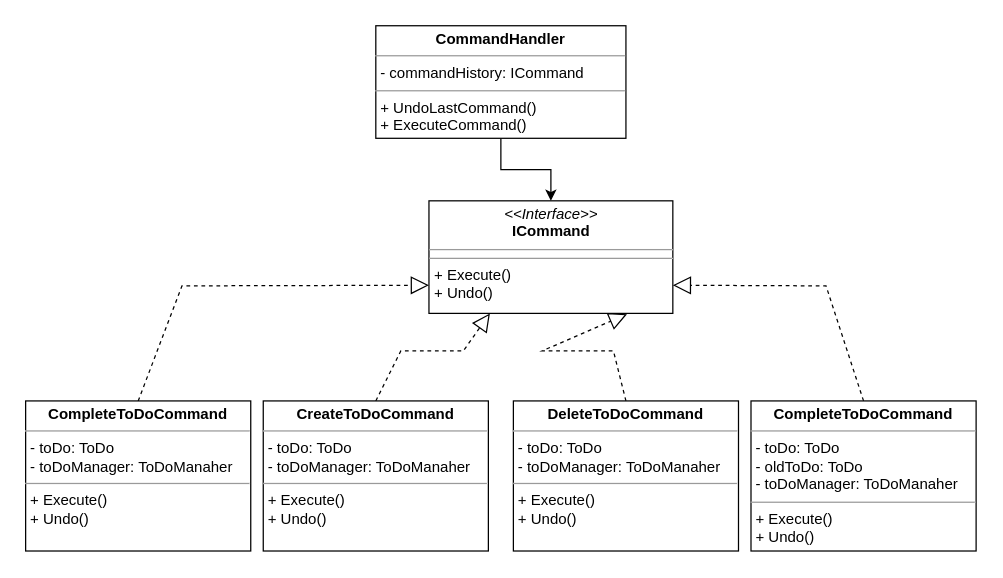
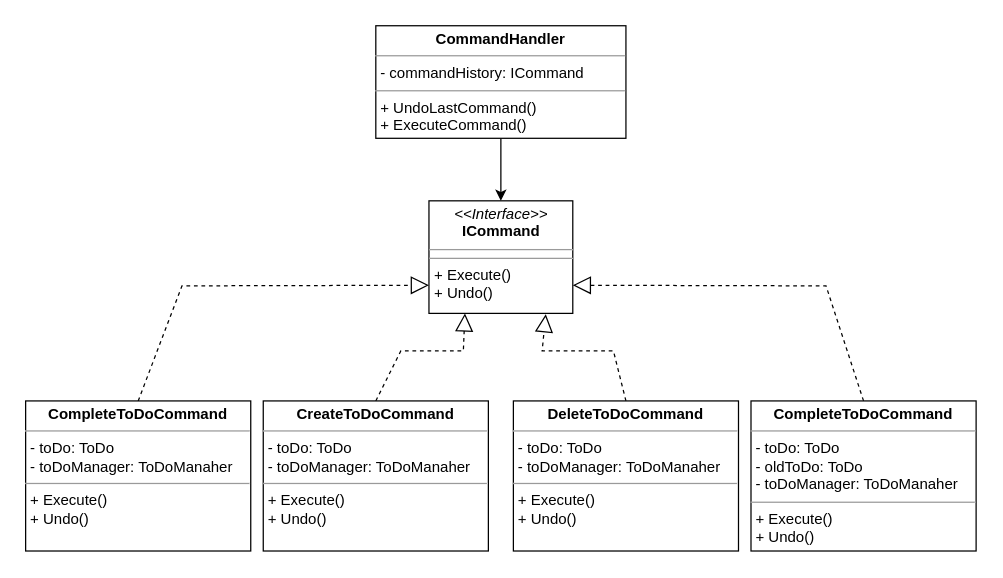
  <mxCell id="0" />
  <mxCell id="1" parent="0" />
  <mxCell id="2" value="" style="endArrow=block;dashed=1;endFill=0;endSize=12;html=1;rounded=0;exitX=0.5;exitY=0;exitDx=0;exitDy=0;entryX=0.25;entryY=1;entryDx=0;entryDy=0;" edge="1" parent="1" source="12" target="4"><mxGeometry width="160" relative="1" as="geometry"><mxPoint x="320" y="320" as="sourcePoint" /><mxPoint x="380" y="240" as="targetPoint" /><Array as="points"><mxPoint x="320" y="280" /><mxPoint x="370" y="280" /></Array></mxGeometry></mxCell>
  <mxCell id="3" value="" style="endArrow=block;dashed=1;endFill=0;endSize=12;html=1;rounded=0;entryX=0.812;entryY=1.007;entryDx=0;entryDy=0;entryPerimeter=0;exitX=0.5;exitY=0;exitDx=0;exitDy=0;" edge="1" parent="1" source="11" target="4"><mxGeometry width="160" relative="1" as="geometry"><mxPoint x="500" y="430" as="sourcePoint" /><mxPoint x="443.82" y="209.85" as="targetPoint" /><Array as="points"><mxPoint x="490" y="280" /><mxPoint x="433" y="280" /></Array></mxGeometry></mxCell>
- <mxCell id="4" value="&lt;p style=&quot;margin:0px;margin-top:4px;text-align:center;&quot;&gt;&lt;i&gt;&amp;lt;&amp;lt;Interface&amp;gt;&amp;gt;&lt;/i&gt;&lt;br&gt;&lt;b&gt;ICommand&lt;/b&gt;&lt;br&gt;&lt;/p&gt;&lt;hr size=&quot;1&quot;&gt;&lt;hr size=&quot;1&quot;&gt;&lt;p style=&quot;margin:0px;margin-left:4px;&quot;&gt;+ Execute()&lt;br&gt;+ Undo()&lt;/p&gt;" style="verticalAlign=top;align=left;overflow=fill;fontSize=12;fontFamily=Helvetica;html=1;whiteSpace=wrap;" vertex="1" parent="1"><mxGeometry x="342.5" y="160" width="195" height="90" as="geometry" /></mxCell>
+ <mxCell id="4" value="&lt;p style=&quot;margin:0px;margin-top:4px;text-align:center;&quot;&gt;&lt;i&gt;&amp;lt;&amp;lt;Interface&amp;gt;&amp;gt;&lt;/i&gt;&lt;br&gt;&lt;b&gt;ICommand&lt;/b&gt;&lt;br&gt;&lt;/p&gt;&lt;hr size=&quot;1&quot;&gt;&lt;hr size=&quot;1&quot;&gt;&lt;p style=&quot;margin:0px;margin-left:4px;&quot;&gt;+ Execute()&lt;br&gt;+ Undo()&lt;/p&gt;" style="verticalAlign=top;align=left;overflow=fill;fontSize=12;fontFamily=Helvetica;html=1;whiteSpace=wrap;" vertex="1" parent="1"><mxGeometry x="342.5" y="160" width="115" height="90" as="geometry" /></mxCell>
  <mxCell id="5" value="" style="endArrow=block;dashed=1;endFill=0;endSize=12;html=1;rounded=0;exitX=0.5;exitY=0;exitDx=0;exitDy=0;entryX=0;entryY=0.75;entryDx=0;entryDy=0;" edge="1" parent="1" source="9" target="4"><mxGeometry width="160" relative="1" as="geometry"><mxPoint x="145" y="320" as="sourcePoint" /><mxPoint x="201" y="190" as="targetPoint" /><Array as="points"><mxPoint x="145" y="228" /></Array></mxGeometry></mxCell>
  <mxCell id="6" value="" style="endArrow=block;dashed=1;endFill=0;endSize=12;html=1;rounded=0;exitX=0.5;exitY=0;exitDx=0;exitDy=0;entryX=1;entryY=0.75;entryDx=0;entryDy=0;" edge="1" parent="1" source="10" target="4"><mxGeometry width="160" relative="1" as="geometry"><mxPoint x="660" y="320" as="sourcePoint" /><mxPoint x="838" y="200" as="targetPoint" /><Array as="points"><mxPoint x="660" y="228" /></Array></mxGeometry></mxCell>
  <mxCell id="7" style="edgeStyle=orthogonalEdgeStyle;rounded=0;orthogonalLoop=1;jettySize=auto;html=1;exitX=0.5;exitY=1;exitDx=0;exitDy=0;" edge="1" parent="1" source="8" target="4"><mxGeometry relative="1" as="geometry" /></mxCell>
  <mxCell id="8" value="&lt;p style=&quot;margin:0px;margin-top:4px;text-align:center;&quot;&gt;&lt;b&gt;CommandHandler&lt;/b&gt;&lt;/p&gt;&lt;hr size=&quot;1&quot;&gt;&lt;p style=&quot;margin:0px;margin-left:4px;&quot;&gt;- commandHistory: ICommand&lt;/p&gt;&lt;hr size=&quot;1&quot;&gt;&lt;p style=&quot;margin:0px;margin-left:4px;&quot;&gt;+ UndoLastCommand()&lt;br&gt;+ ExecuteCommand()&lt;/p&gt;" style="verticalAlign=top;align=left;overflow=fill;fontSize=12;fontFamily=Helvetica;html=1;whiteSpace=wrap;" vertex="1" parent="1"><mxGeometry x="300" y="20" width="200" height="90" as="geometry" /></mxCell>
  <mxCell id="9" value="&lt;p style=&quot;margin:0px;margin-top:4px;text-align:center;&quot;&gt;&lt;b&gt;CompleteToDoCommand&lt;/b&gt;&lt;/p&gt;&lt;hr size=&quot;1&quot;&gt;&lt;p style=&quot;margin:0px;margin-left:4px;&quot;&gt;- toDo: ToDo&lt;/p&gt;&lt;p style=&quot;margin:0px;margin-left:4px;&quot;&gt;- toDoManager: ToDoManaher&lt;br&gt;&lt;/p&gt;&lt;hr size=&quot;1&quot;&gt;&lt;p style=&quot;margin:0px;margin-left:4px;&quot;&gt;+ Execute()&lt;br&gt;+ Undo()&lt;/p&gt;" style="verticalAlign=top;align=left;overflow=fill;fontSize=12;fontFamily=Helvetica;html=1;whiteSpace=wrap;" vertex="1" parent="1"><mxGeometry x="20" y="320" width="180" height="120" as="geometry" /></mxCell>
  <mxCell id="10" value="&lt;p style=&quot;margin:0px;margin-top:4px;text-align:center;&quot;&gt;&lt;b&gt;CompleteToDoCommand&lt;/b&gt;&lt;/p&gt;&lt;hr size=&quot;1&quot;&gt;&lt;p style=&quot;margin:0px;margin-left:4px;&quot;&gt;- toDo: ToDo&lt;/p&gt;&lt;p style=&quot;margin:0px;margin-left:4px;&quot;&gt;- oldToDo: ToDo&lt;/p&gt;&lt;p style=&quot;margin:0px;margin-left:4px;&quot;&gt;- toDoManager: ToDoManaher&lt;br&gt;&lt;/p&gt;&lt;hr size=&quot;1&quot;&gt;&lt;p style=&quot;margin:0px;margin-left:4px;&quot;&gt;+ Execute()&lt;br&gt;+ Undo()&lt;/p&gt;" style="verticalAlign=top;align=left;overflow=fill;fontSize=12;fontFamily=Helvetica;html=1;whiteSpace=wrap;" vertex="1" parent="1"><mxGeometry x="600" y="320" width="180" height="120" as="geometry" /></mxCell>
  <mxCell id="11" value="&lt;p style=&quot;margin:0px;margin-top:4px;text-align:center;&quot;&gt;&lt;b&gt;DeleteToDoCommand&lt;/b&gt;&lt;/p&gt;&lt;hr size=&quot;1&quot;&gt;&lt;p style=&quot;margin:0px;margin-left:4px;&quot;&gt;- toDo: ToDo&lt;/p&gt;&lt;p style=&quot;margin:0px;margin-left:4px;&quot;&gt;- toDoManager: ToDoManaher&lt;br&gt;&lt;/p&gt;&lt;hr size=&quot;1&quot;&gt;&lt;p style=&quot;margin:0px;margin-left:4px;&quot;&gt;+ Execute()&lt;br&gt;+ Undo()&lt;/p&gt;" style="verticalAlign=top;align=left;overflow=fill;fontSize=12;fontFamily=Helvetica;html=1;whiteSpace=wrap;" vertex="1" parent="1"><mxGeometry x="410" y="320" width="180" height="120" as="geometry" /></mxCell>
  <mxCell id="12" value="&lt;p style=&quot;margin:0px;margin-top:4px;text-align:center;&quot;&gt;&lt;b&gt;CreateToDoCommand&lt;/b&gt;&lt;/p&gt;&lt;hr size=&quot;1&quot;&gt;&lt;p style=&quot;margin:0px;margin-left:4px;&quot;&gt;- toDo: ToDo&lt;/p&gt;&lt;p style=&quot;margin:0px;margin-left:4px;&quot;&gt;- toDoManager: ToDoManaher&lt;br&gt;&lt;/p&gt;&lt;hr size=&quot;1&quot;&gt;&lt;p style=&quot;margin:0px;margin-left:4px;&quot;&gt;+ Execute()&lt;br&gt;+ Undo()&lt;/p&gt;" style="verticalAlign=top;align=left;overflow=fill;fontSize=12;fontFamily=Helvetica;html=1;whiteSpace=wrap;" vertex="1" parent="1"><mxGeometry x="210" y="320" width="180" height="120" as="geometry" /></mxCell>
